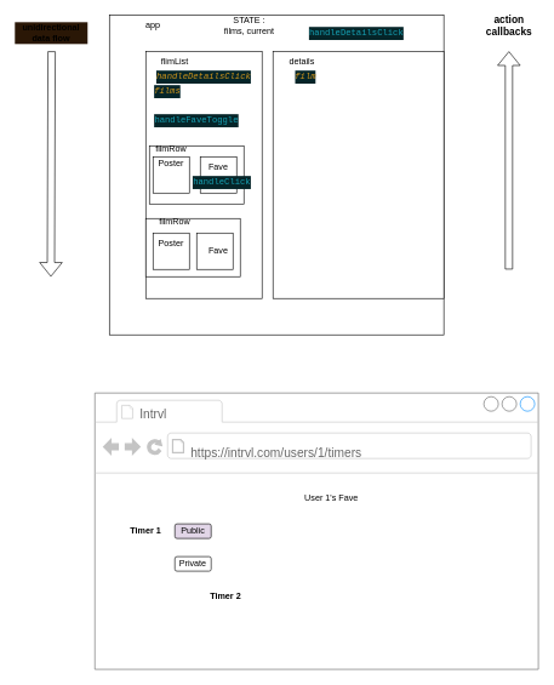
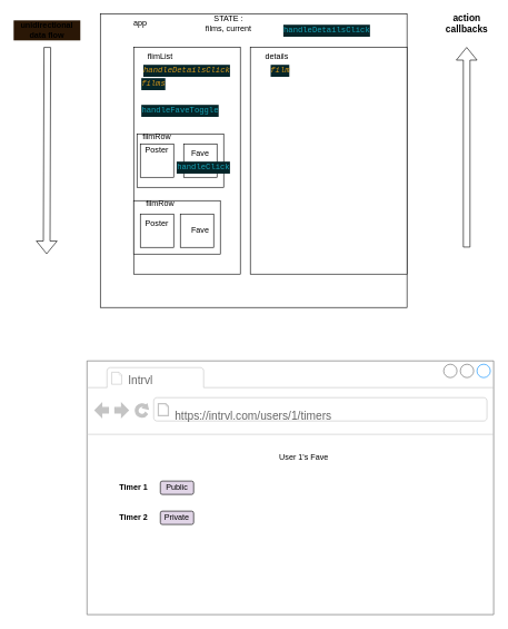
  <mxCell id="0" />
  <mxCell id="1" parent="0" />
  <mxCell id="2" value="" style="strokeWidth=1;shadow=0;dashed=0;align=center;html=1;shape=mxgraph.mockup.containers.browserWindow;rSize=0;strokeColor=#666666;strokeColor2=#008cff;strokeColor3=#c4c4c4;mainText=,;recursiveResize=0;" parent="1" vertex="1"><mxGeometry x="130" y="540" width="610" height="380" as="geometry" /></mxCell>
  <mxCell id="3" value="Intrvl" style="strokeWidth=1;shadow=0;dashed=0;align=center;html=1;shape=mxgraph.mockup.containers.anchor;fontSize=17;fontColor=#666666;align=left;" parent="2" vertex="1"><mxGeometry x="60" y="12" width="130" height="35" as="geometry" /></mxCell>
  <mxCell id="4" value="https://intrvl.com/users/1/timers" style="strokeWidth=1;shadow=0;dashed=0;align=center;html=1;shape=mxgraph.mockup.containers.anchor;rSize=0;fontSize=17;fontColor=#666666;align=left;" parent="2" vertex="1"><mxGeometry x="130" y="60" width="375" height="45" as="geometry" /></mxCell>
  <mxCell id="5" value="&lt;b&gt;Timer 1&lt;/b&gt;" style="text;html=1;strokeColor=none;fillColor=none;align=center;verticalAlign=middle;whiteSpace=wrap;rounded=0;" parent="2" vertex="1"><mxGeometry x="40" y="175" width="60" height="30" as="geometry" /></mxCell>
  <mxCell id="6" value="User 1's Fave" style="text;html=1;strokeColor=none;fillColor=none;align=center;verticalAlign=middle;whiteSpace=wrap;rounded=0;" parent="2" vertex="1"><mxGeometry x="272.5" y="130" width="105" height="30" as="geometry" /></mxCell>
- <mxCell id="7" value="&lt;b&gt;Timer 2&lt;/b&gt;" style="text;html=1;strokeColor=none;fillColor=none;align=center;verticalAlign=middle;whiteSpace=wrap;rounded=0;" parent="2" vertex="1"><mxGeometry x="150" y="265" width="60" height="30" as="geometry" /></mxCell>
+ <mxCell id="7" value="&lt;b&gt;Timer 2&lt;/b&gt;" style="text;html=1;strokeColor=none;fillColor=none;align=center;verticalAlign=middle;whiteSpace=wrap;rounded=0;" parent="2" vertex="1"><mxGeometry x="40" y="220" width="60" height="30" as="geometry" /></mxCell>
  <mxCell id="8" value="Public" style="rounded=1;whiteSpace=wrap;html=1;fillColor=#e1d5e7;" parent="2" vertex="1"><mxGeometry x="110" y="180" width="50" height="20" as="geometry" /></mxCell>
- <mxCell id="9" value="Private" style="rounded=1;whiteSpace=wrap;html=1;" parent="2" vertex="1"><mxGeometry x="110" y="225" width="50" height="20" as="geometry" /></mxCell>
+ <mxCell id="9" value="Private" style="rounded=1;whiteSpace=wrap;html=1;fillColor=#e1d5e7;" parent="2" vertex="1"><mxGeometry x="110" y="225" width="50" height="20" as="geometry" /></mxCell>
  <mxCell id="10" value="" style="rounded=0;whiteSpace=wrap;html=1;" parent="1" vertex="1"><mxGeometry x="150" y="20" width="460" height="440" as="geometry" /></mxCell>
  <mxCell id="11" value="" style="rounded=0;whiteSpace=wrap;html=1;" parent="1" vertex="1"><mxGeometry x="200" y="70" width="160" height="340" as="geometry" /></mxCell>
  <mxCell id="12" value="app" style="text;html=1;strokeColor=none;fillColor=none;align=center;verticalAlign=middle;whiteSpace=wrap;rounded=0;" parent="1" vertex="1"><mxGeometry x="180" y="20" width="60" height="30" as="geometry" /></mxCell>
  <mxCell id="13" value="flimList" style="text;html=1;strokeColor=none;fillColor=none;align=center;verticalAlign=middle;whiteSpace=wrap;rounded=0;" parent="1" vertex="1"><mxGeometry x="210" y="70" width="60" height="30" as="geometry" /></mxCell>
  <mxCell id="14" value="" style="rounded=0;whiteSpace=wrap;html=1;" parent="1" vertex="1"><mxGeometry x="205" y="200" width="130" height="80" as="geometry" /></mxCell>
  <mxCell id="15" value="filmRow" style="text;html=1;strokeColor=none;fillColor=none;align=center;verticalAlign=middle;whiteSpace=wrap;rounded=0;" parent="1" vertex="1"><mxGeometry x="205" y="190" width="60" height="30" as="geometry" /></mxCell>
  <mxCell id="16" value="" style="rounded=0;whiteSpace=wrap;html=1;" parent="1" vertex="1"><mxGeometry x="210" y="215" width="50" height="50" as="geometry" /></mxCell>
  <mxCell id="17" value="Poster" style="text;html=1;strokeColor=none;fillColor=none;align=center;verticalAlign=middle;whiteSpace=wrap;rounded=0;" parent="1" vertex="1"><mxGeometry x="205" y="210" width="60" height="30" as="geometry" /></mxCell>
  <mxCell id="18" value="" style="rounded=0;whiteSpace=wrap;html=1;" parent="1" vertex="1"><mxGeometry x="275" y="215" width="50" height="50" as="geometry" /></mxCell>
  <mxCell id="19" value="Fave" style="text;html=1;strokeColor=none;fillColor=none;align=center;verticalAlign=middle;whiteSpace=wrap;rounded=0;" parent="1" vertex="1"><mxGeometry x="270" y="215" width="60" height="30" as="geometry" /></mxCell>
  <mxCell id="20" value="" style="rounded=0;whiteSpace=wrap;html=1;" parent="1" vertex="1"><mxGeometry x="375" y="70" width="235" height="340" as="geometry" /></mxCell>
  <mxCell id="21" value="details" style="text;html=1;strokeColor=none;fillColor=none;align=center;verticalAlign=middle;whiteSpace=wrap;rounded=0;" parent="1" vertex="1"><mxGeometry x="385" y="70" width="60" height="30" as="geometry" /></mxCell>
  <mxCell id="22" value="" style="rounded=0;whiteSpace=wrap;html=1;" parent="1" vertex="1"><mxGeometry x="200" y="300" width="130" height="80" as="geometry" /></mxCell>
  <mxCell id="23" value="filmRow" style="text;html=1;strokeColor=none;fillColor=none;align=center;verticalAlign=middle;whiteSpace=wrap;rounded=0;" parent="1" vertex="1"><mxGeometry x="210" y="290" width="60" height="30" as="geometry" /></mxCell>
  <mxCell id="24" value="" style="rounded=0;whiteSpace=wrap;html=1;" parent="1" vertex="1"><mxGeometry x="210" y="320" width="50" height="50" as="geometry" /></mxCell>
  <mxCell id="25" value="Poster" style="text;html=1;strokeColor=none;fillColor=none;align=center;verticalAlign=middle;whiteSpace=wrap;rounded=0;" parent="1" vertex="1"><mxGeometry x="205" y="320" width="60" height="30" as="geometry" /></mxCell>
  <mxCell id="26" value="" style="rounded=0;whiteSpace=wrap;html=1;" parent="1" vertex="1"><mxGeometry x="270" y="320" width="50" height="50" as="geometry" /></mxCell>
  <mxCell id="27" value="Fave" style="text;html=1;strokeColor=none;fillColor=none;align=center;verticalAlign=middle;whiteSpace=wrap;rounded=0;" parent="1" vertex="1"><mxGeometry x="270" y="330" width="60" height="30" as="geometry" /></mxCell>
  <mxCell id="28" value="STATE :&lt;br&gt;films, current" style="text;html=1;strokeColor=none;fillColor=none;align=center;verticalAlign=middle;whiteSpace=wrap;rounded=0;" vertex="1" parent="1"><mxGeometry x="245" y="20" width="195" height="30" as="geometry" /></mxCell>
  <mxCell id="29" value="" style="shape=flexArrow;endArrow=classic;html=1;" edge="1" parent="1"><mxGeometry width="50" height="50" relative="1" as="geometry"><mxPoint x="699.5" y="370" as="sourcePoint" /><mxPoint x="699.5" y="70" as="targetPoint" /><Array as="points" /></mxGeometry></mxCell>
  <mxCell id="30" value="" style="shape=flexArrow;endArrow=classic;html=1;" edge="1" parent="1"><mxGeometry width="50" height="50" relative="1" as="geometry"><mxPoint x="70.5" y="70" as="sourcePoint" /><mxPoint x="69.5" y="380" as="targetPoint" /></mxGeometry></mxCell>
  <mxCell id="31" value="&lt;h4&gt;&lt;b&gt;unidirectional data flow&lt;/b&gt;&lt;/h4&gt;" style="text;html=1;strokeColor=none;fillColor=#2A1706;align=center;verticalAlign=middle;whiteSpace=wrap;rounded=0;" vertex="1" parent="1"><mxGeometry y="30" width="100" height="30" as="geometry" x="20" /></mxCell>
  <mxCell id="32" value="&lt;h3&gt;action callbacks&lt;/h3&gt;" style="text;html=1;strokeColor=none;fillColor=none;align=center;verticalAlign=middle;whiteSpace=wrap;rounded=0;" vertex="1" parent="1"><mxGeometry x="670" y="20" width="60" height="30" as="geometry" /></mxCell>
  <mxCell id="33" value="&lt;div style=&quot;color: rgb(178 , 202 , 205) ; background-color: rgb(5 , 37 , 41) ; font-family: &amp;#34;menlo&amp;#34; , &amp;#34;monaco&amp;#34; , &amp;#34;courier new&amp;#34; , monospace ; line-height: 18px&quot;&gt;&lt;span style=&quot;color: #d5971a ; font-style: italic&quot;&gt;handleDetailsClick&lt;/span&gt;&lt;/div&gt;" style="text;html=1;strokeColor=none;fillColor=none;align=center;verticalAlign=middle;whiteSpace=wrap;rounded=0;" vertex="1" parent="1"><mxGeometry x="250" y="90" width="60" height="30" as="geometry" /></mxCell>
  <mxCell id="34" value="&lt;div style=&quot;color: rgb(178 , 202 , 205) ; background-color: rgb(5 , 37 , 41) ; font-family: &amp;#34;menlo&amp;#34; , &amp;#34;monaco&amp;#34; , &amp;#34;courier new&amp;#34; , monospace ; line-height: 18px&quot;&gt;&lt;span style=&quot;color: #16a3b6&quot;&gt;handleDetailsClick&lt;/span&gt;&lt;/div&gt;" style="text;html=1;strokeColor=none;fillColor=none;align=center;verticalAlign=middle;whiteSpace=wrap;rounded=0;" vertex="1" parent="1"><mxGeometry x="460" y="30" width="60" height="30" as="geometry" /></mxCell>
  <mxCell id="35" value="&lt;div style=&quot;color: rgb(178 , 202 , 205) ; background-color: rgb(5 , 37 , 41) ; font-family: &amp;#34;menlo&amp;#34; , &amp;#34;monaco&amp;#34; , &amp;#34;courier new&amp;#34; , monospace ; line-height: 18px&quot;&gt;&lt;span style=&quot;color: #d5971a ; font-style: italic&quot;&gt;film&lt;/span&gt;&lt;/div&gt;" style="text;html=1;strokeColor=none;fillColor=none;align=center;verticalAlign=middle;whiteSpace=wrap;rounded=0;" vertex="1" parent="1"><mxGeometry x="390" y="90" width="60" height="30" as="geometry" /></mxCell>
  <mxCell id="36" value="&lt;div style=&quot;color: rgb(178 , 202 , 205) ; background-color: rgb(5 , 37 , 41) ; font-family: &amp;#34;menlo&amp;#34; , &amp;#34;monaco&amp;#34; , &amp;#34;courier new&amp;#34; , monospace ; line-height: 18px&quot;&gt;&lt;span style=&quot;color: #d5971a ; font-style: italic&quot;&gt;films&lt;/span&gt;&lt;/div&gt;" style="text;html=1;strokeColor=none;fillColor=none;align=center;verticalAlign=middle;whiteSpace=wrap;rounded=0;" vertex="1" parent="1"><mxGeometry x="200" y="110" width="60" height="30" as="geometry" /></mxCell>
  <mxCell id="37" value="&lt;div style=&quot;color: rgb(178 , 202 , 205) ; background-color: rgb(5 , 37 , 41) ; font-family: &amp;#34;menlo&amp;#34; , &amp;#34;monaco&amp;#34; , &amp;#34;courier new&amp;#34; , monospace ; line-height: 18px&quot;&gt;&lt;span style=&quot;color: #16a3b6&quot;&gt;handleClick&lt;/span&gt;&lt;/div&gt;" style="text;html=1;strokeColor=none;fillColor=none;align=center;verticalAlign=middle;whiteSpace=wrap;rounded=0;" vertex="1" parent="1"><mxGeometry x="275" y="235" width="60" height="30" as="geometry" /></mxCell>
  <mxCell id="38" value="&lt;div style=&quot;color: rgb(178 , 202 , 205) ; background-color: rgb(5 , 37 , 41) ; font-family: &amp;#34;menlo&amp;#34; , &amp;#34;monaco&amp;#34; , &amp;#34;courier new&amp;#34; , monospace ; line-height: 18px&quot;&gt;&lt;span style=&quot;color: #16a3b6&quot;&gt;handleFaveToggle&lt;/span&gt;&lt;/div&gt;" style="text;html=1;strokeColor=none;fillColor=none;align=center;verticalAlign=middle;whiteSpace=wrap;rounded=0;" vertex="1" parent="1"><mxGeometry x="240" y="150" width="60" height="30" as="geometry" /></mxCell>
